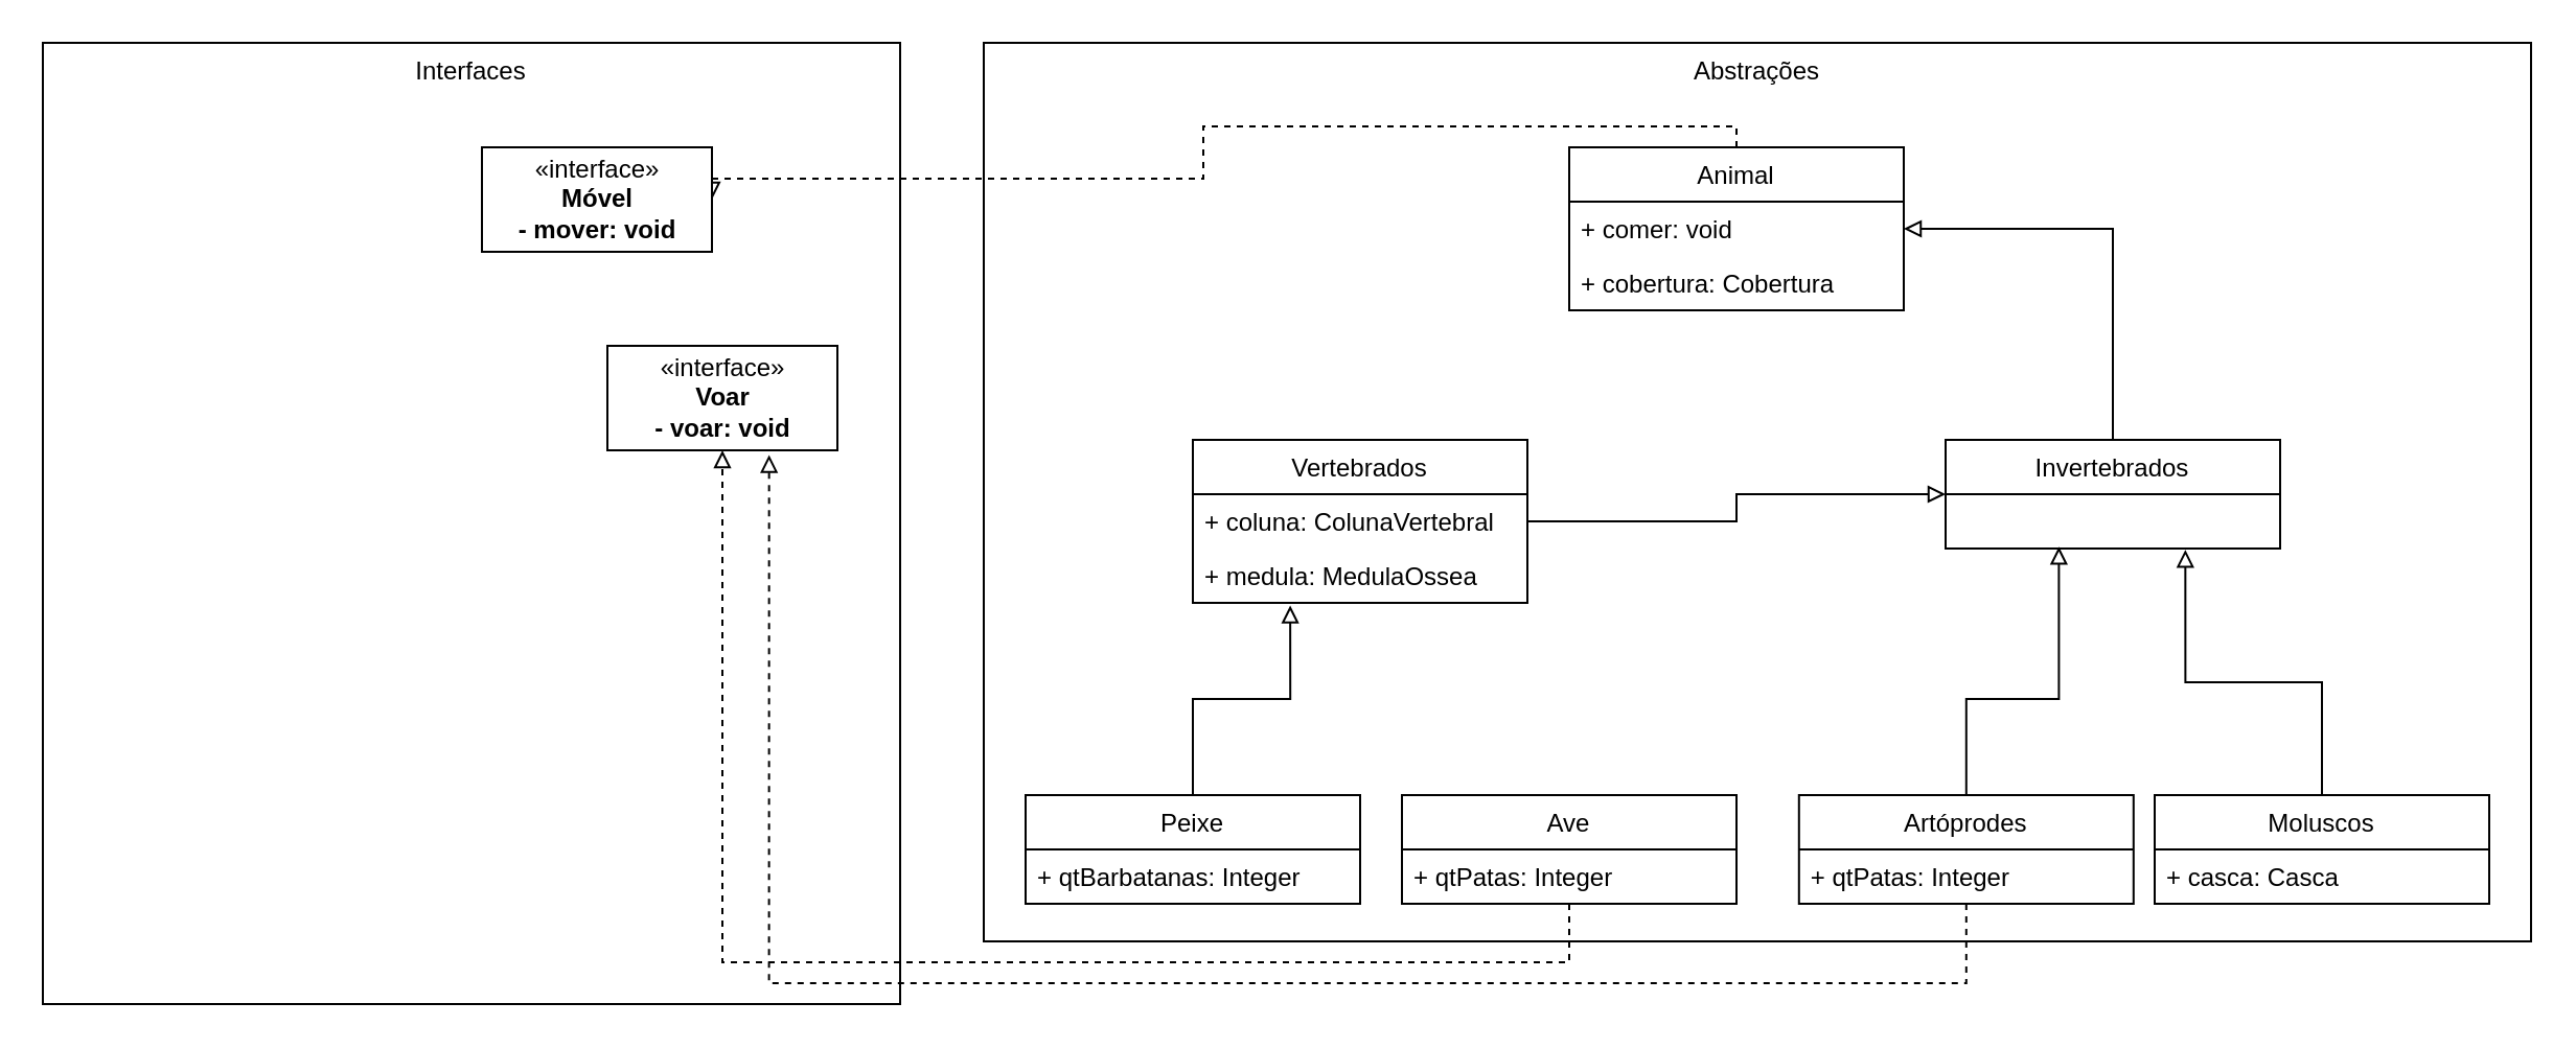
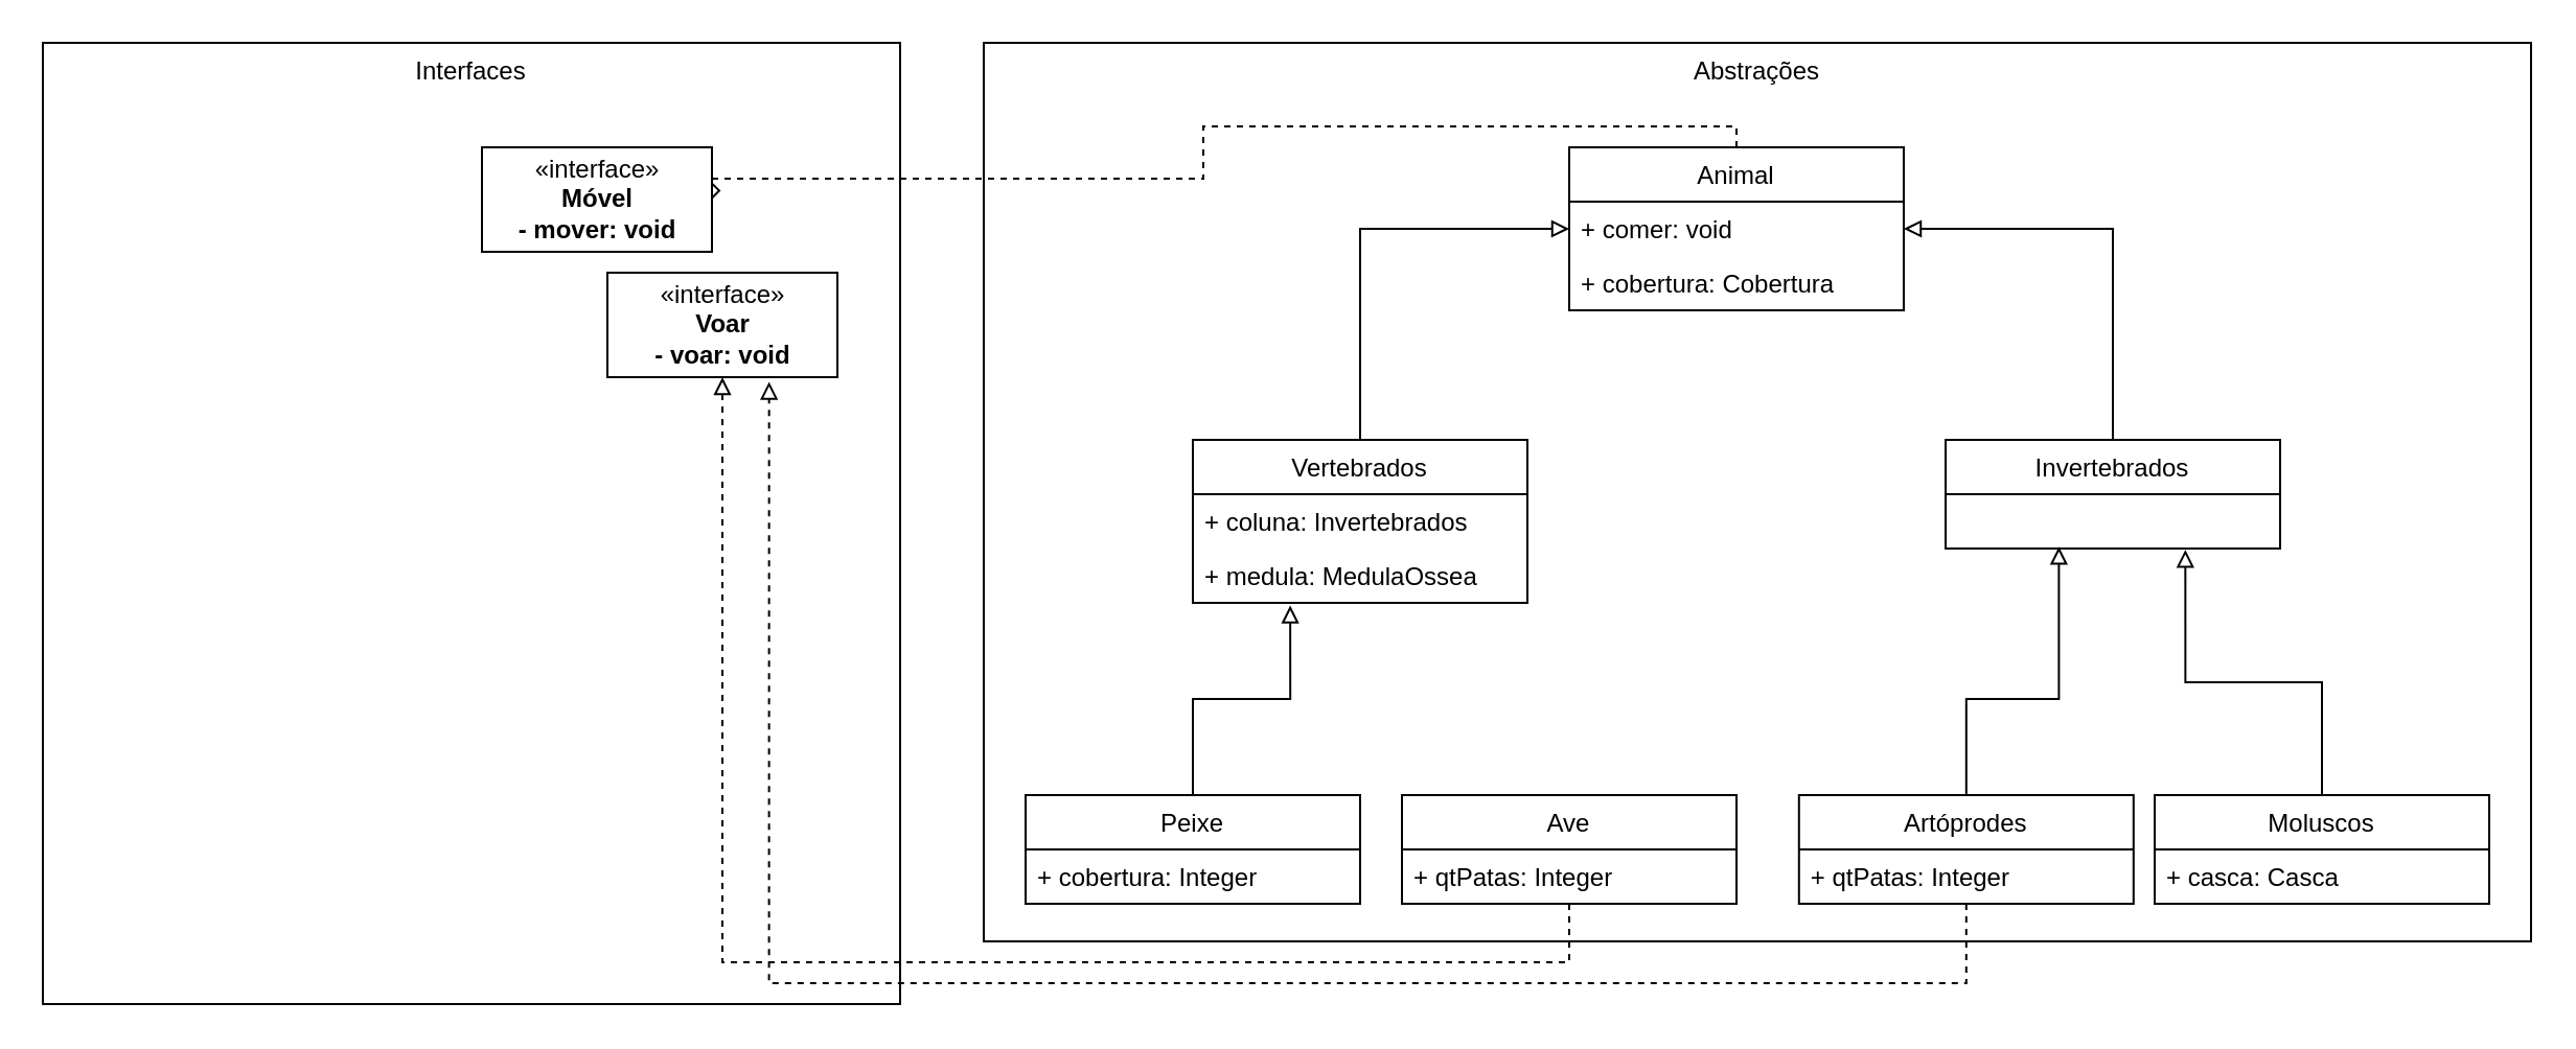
  <mxCell id="0" />
  <mxCell id="1" parent="0" />
  <mxCell id="2" value="Abstrações" style="rounded=0;whiteSpace=wrap;html=1;verticalAlign=top;" vertex="1" parent="1"><mxGeometry x="470" y="20" width="740" height="430" as="geometry" /></mxCell>
  <mxCell id="3" value="Interfaces" style="rounded=0;whiteSpace=wrap;html=1;verticalAlign=top;" vertex="1" parent="1"><mxGeometry x="20" y="20" width="410" height="460" as="geometry" /></mxCell>
- <mxCell id="4" style="edgeStyle=orthogonalEdgeStyle;rounded=0;orthogonalLoop=1;jettySize=auto;html=1;endArrow=block;endFill=0;" edge="1" parent="1" source="5" target="9"><mxGeometry relative="1" as="geometry" /></mxCell>
+ <mxCell id="4" style="edgeStyle=orthogonalEdgeStyle;rounded=0;orthogonalLoop=1;jettySize=auto;html=1;endArrow=block;endFill=0;" edge="1" parent="1" source="5" target="25"><mxGeometry relative="1" as="geometry" /></mxCell>
  <mxCell id="5" value="Vertebrados" style="swimlane;fontStyle=0;childLayout=stackLayout;horizontal=1;startSize=26;fillColor=none;horizontalStack=0;resizeParent=1;resizeParentMax=0;resizeLast=0;collapsible=1;marginBottom=0;" vertex="1" parent="1"><mxGeometry x="570" y="210" width="160" height="78" as="geometry" /></mxCell>
- <mxCell id="6" value="+ coluna: ColunaVertebral" style="text;strokeColor=none;fillColor=none;align=left;verticalAlign=top;spacingLeft=4;spacingRight=4;overflow=hidden;rotatable=0;points=[[0,0.5],[1,0.5]];portConstraint=eastwest;" vertex="1" parent="5"><mxGeometry y="26" width="160" height="26" as="geometry" /></mxCell>
+ <mxCell id="6" value="+ coluna: Invertebrados" style="text;strokeColor=none;fillColor=none;align=left;verticalAlign=top;spacingLeft=4;spacingRight=4;overflow=hidden;rotatable=0;points=[[0,0.5],[1,0.5]];portConstraint=eastwest;" vertex="1" parent="5"><mxGeometry y="26" width="160" height="26" as="geometry" /></mxCell>
  <mxCell id="7" value="+ medula: MedulaOssea" style="text;strokeColor=none;fillColor=none;align=left;verticalAlign=top;spacingLeft=4;spacingRight=4;overflow=hidden;rotatable=0;points=[[0,0.5],[1,0.5]];portConstraint=eastwest;" vertex="1" parent="5"><mxGeometry y="52" width="160" height="26" as="geometry" /></mxCell>
  <mxCell id="8" style="edgeStyle=orthogonalEdgeStyle;rounded=0;orthogonalLoop=1;jettySize=auto;html=1;entryX=1;entryY=0.5;entryDx=0;entryDy=0;endArrow=block;endFill=0;" edge="1" parent="1" source="9" target="24"><mxGeometry relative="1" as="geometry"><Array as="points"><mxPoint x="1010" y="109" /></Array></mxGeometry></mxCell>
  <mxCell id="9" value="Invertebrados" style="swimlane;fontStyle=0;childLayout=stackLayout;horizontal=1;startSize=26;fillColor=none;horizontalStack=0;resizeParent=1;resizeParentMax=0;resizeLast=0;collapsible=1;marginBottom=0;" vertex="1" parent="1"><mxGeometry x="930" y="210" width="160" height="52" as="geometry" /></mxCell>
  <mxCell id="10" style="edgeStyle=orthogonalEdgeStyle;rounded=0;orthogonalLoop=1;jettySize=auto;html=1;endArrow=block;endFill=0;entryX=0.291;entryY=1.048;entryDx=0;entryDy=0;entryPerimeter=0;" edge="1" parent="1" source="11" target="7"><mxGeometry relative="1" as="geometry"><mxPoint x="615.143" y="314" as="targetPoint" /><Array as="points"><mxPoint x="570" y="334" /><mxPoint x="617" y="334" /></Array></mxGeometry></mxCell>
  <mxCell id="11" value="Peixe" style="swimlane;fontStyle=0;childLayout=stackLayout;horizontal=1;startSize=26;fillColor=none;horizontalStack=0;resizeParent=1;resizeParentMax=0;resizeLast=0;collapsible=1;marginBottom=0;" vertex="1" parent="1"><mxGeometry x="490" y="380" width="160" height="52" as="geometry" /></mxCell>
- <mxCell id="12" value="+ qtBarbatanas: Integer" style="text;strokeColor=none;fillColor=none;align=left;verticalAlign=top;spacingLeft=4;spacingRight=4;overflow=hidden;rotatable=0;points=[[0,0.5],[1,0.5]];portConstraint=eastwest;" vertex="1" parent="11"><mxGeometry y="26" width="160" height="26" as="geometry" /></mxCell>
+ <mxCell id="12" value="+ cobertura: Integer" style="text;strokeColor=none;fillColor=none;align=left;verticalAlign=top;spacingLeft=4;spacingRight=4;overflow=hidden;rotatable=0;points=[[0,0.5],[1,0.5]];portConstraint=eastwest;" vertex="1" parent="11"><mxGeometry y="26" width="160" height="26" as="geometry" /></mxCell>
  <mxCell id="13" style="edgeStyle=orthogonalEdgeStyle;rounded=0;orthogonalLoop=1;jettySize=auto;html=1;dashed=1;endArrow=block;endFill=0;" edge="1" parent="1" source="14" target="28"><mxGeometry relative="1" as="geometry"><Array as="points"><mxPoint x="750" y="460" /><mxPoint x="345" y="460" /></Array></mxGeometry></mxCell>
  <mxCell id="14" value="Ave" style="swimlane;fontStyle=0;childLayout=stackLayout;horizontal=1;startSize=26;fillColor=none;horizontalStack=0;resizeParent=1;resizeParentMax=0;resizeLast=0;collapsible=1;marginBottom=0;" vertex="1" parent="1"><mxGeometry x="670" y="380" width="160" height="52" as="geometry" /></mxCell>
  <mxCell id="15" value="+ qtPatas: Integer" style="text;strokeColor=none;fillColor=none;align=left;verticalAlign=top;spacingLeft=4;spacingRight=4;overflow=hidden;rotatable=0;points=[[0,0.5],[1,0.5]];portConstraint=eastwest;" vertex="1" parent="14"><mxGeometry y="26" width="160" height="26" as="geometry" /></mxCell>
  <mxCell id="16" style="edgeStyle=orthogonalEdgeStyle;rounded=0;orthogonalLoop=1;jettySize=auto;html=1;endArrow=block;endFill=0;entryX=0.339;entryY=0.974;entryDx=0;entryDy=0;entryPerimeter=0;" edge="1" parent="1" source="18"><mxGeometry relative="1" as="geometry"><mxPoint x="984.19" y="261.143" as="targetPoint" /><Array as="points"><mxPoint x="940" y="334" /><mxPoint x="984" y="334" /></Array></mxGeometry></mxCell>
  <mxCell id="17" style="edgeStyle=orthogonalEdgeStyle;rounded=0;orthogonalLoop=1;jettySize=auto;html=1;entryX=0.703;entryY=1.044;entryDx=0;entryDy=0;entryPerimeter=0;dashed=1;endArrow=block;endFill=0;" edge="1" parent="1" source="18" target="28"><mxGeometry relative="1" as="geometry"><Array as="points"><mxPoint x="940" y="470" /><mxPoint x="367" y="470" /></Array></mxGeometry></mxCell>
  <mxCell id="18" value="Artóprodes" style="swimlane;fontStyle=0;childLayout=stackLayout;horizontal=1;startSize=26;fillColor=none;horizontalStack=0;resizeParent=1;resizeParentMax=0;resizeLast=0;collapsible=1;marginBottom=0;" vertex="1" parent="1"><mxGeometry x="859.9" y="380" width="160" height="52" as="geometry" /></mxCell>
  <mxCell id="19" value="+ qtPatas: Integer" style="text;strokeColor=none;fillColor=none;align=left;verticalAlign=top;spacingLeft=4;spacingRight=4;overflow=hidden;rotatable=0;points=[[0,0.5],[1,0.5]];portConstraint=eastwest;" vertex="1" parent="18"><mxGeometry y="26" width="160" height="26" as="geometry" /></mxCell>
  <mxCell id="20" style="edgeStyle=orthogonalEdgeStyle;rounded=0;orthogonalLoop=1;jettySize=auto;html=1;endArrow=block;endFill=0;entryX=0.717;entryY=1.029;entryDx=0;entryDy=0;entryPerimeter=0;" edge="1" parent="1" source="21"><mxGeometry relative="1" as="geometry"><mxPoint x="1044.667" y="262.571" as="targetPoint" /><Array as="points"><mxPoint x="1110" y="326" /><mxPoint x="1045" y="326" /></Array></mxGeometry></mxCell>
  <mxCell id="21" value="Moluscos" style="swimlane;fontStyle=0;childLayout=stackLayout;horizontal=1;startSize=26;fillColor=none;horizontalStack=0;resizeParent=1;resizeParentMax=0;resizeLast=0;collapsible=1;marginBottom=0;" vertex="1" parent="1"><mxGeometry x="1030" y="380" width="160" height="52" as="geometry" /></mxCell>
  <mxCell id="22" value="+ casca: Casca" style="text;strokeColor=none;fillColor=none;align=left;verticalAlign=top;spacingLeft=4;spacingRight=4;overflow=hidden;rotatable=0;points=[[0,0.5],[1,0.5]];portConstraint=eastwest;" vertex="1" parent="21"><mxGeometry y="26" width="160" height="26" as="geometry" /></mxCell>
- <mxCell id="23" style="edgeStyle=orthogonalEdgeStyle;rounded=0;orthogonalLoop=1;jettySize=auto;html=1;entryX=1;entryY=0.5;entryDx=0;entryDy=0;endArrow=block;endFill=0;dashed=1;" edge="1" parent="1" source="24" target="27"><mxGeometry relative="1" as="geometry"><Array as="points"><mxPoint x="830" y="60" /><mxPoint x="575" y="60" /><mxPoint x="575" y="85" /></Array></mxGeometry></mxCell>
+ <mxCell id="23" style="edgeStyle=orthogonalEdgeStyle;rounded=0;orthogonalLoop=1;jettySize=auto;html=1;entryX=1;entryY=0.5;entryDx=0;entryDy=0;endArrow=diamond;endFill=0;dashed=1;" edge="1" parent="1" source="24" target="27"><mxGeometry relative="1" as="geometry"><Array as="points"><mxPoint x="830" y="60" /><mxPoint x="575" y="60" /><mxPoint x="575" y="85" /></Array></mxGeometry></mxCell>
  <mxCell id="24" value="Animal" style="swimlane;fontStyle=0;childLayout=stackLayout;horizontal=1;startSize=26;fillColor=none;horizontalStack=0;resizeParent=1;resizeParentMax=0;resizeLast=0;collapsible=1;marginBottom=0;" vertex="1" parent="1"><mxGeometry x="750" y="70" width="160" height="78" as="geometry" /></mxCell>
  <mxCell id="25" value="+ comer: void&#10;" style="text;strokeColor=none;fillColor=none;align=left;verticalAlign=top;spacingLeft=4;spacingRight=4;overflow=hidden;rotatable=0;points=[[0,0.5],[1,0.5]];portConstraint=eastwest;" vertex="1" parent="24"><mxGeometry y="26" width="160" height="26" as="geometry" /></mxCell>
  <mxCell id="26" value="+ cobertura: Cobertura&#10;" style="text;strokeColor=none;fillColor=none;align=left;verticalAlign=top;spacingLeft=4;spacingRight=4;overflow=hidden;rotatable=0;points=[[0,0.5],[1,0.5]];portConstraint=eastwest;" vertex="1" parent="24"><mxGeometry y="52" width="160" height="26" as="geometry" /></mxCell>
  <mxCell id="27" value="«interface»&lt;br&gt;&lt;b&gt;Móvel&lt;br&gt;- mover: void&lt;br&gt;&lt;/b&gt;" style="html=1;" vertex="1" parent="1"><mxGeometry x="230" y="70" width="110" height="50" as="geometry" /></mxCell>
- <mxCell id="28" value="«interface»&lt;br&gt;&lt;b&gt;Voar&lt;br&gt;- voar: void&lt;br&gt;&lt;/b&gt;" style="html=1;" vertex="1" parent="1"><mxGeometry x="290" y="165" width="110" height="50" as="geometry" /></mxCell>
+ <mxCell id="28" value="«interface»&lt;br&gt;&lt;b&gt;Voar&lt;br&gt;- voar: void&lt;br&gt;&lt;/b&gt;" style="html=1;" vertex="1" parent="1"><mxGeometry x="290" y="130" width="110" height="50" as="geometry" /></mxCell>
